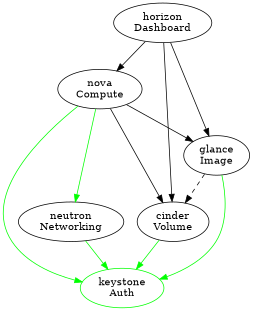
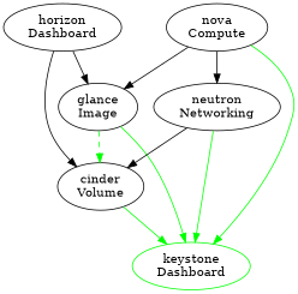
  digraph {
    n1 [label="horizon\nDashboard"]
    n2 [label="nova\nCompute"]
    n3 [label="cinder\nVolume"]
    n4 [label="glance\nImage"]
    n5 [label="neutron\nNetworking"]
-   n6 [color=green label="keystone\nAuth"]
-   n1 -> n2
+   n6 [color=green label="keystone\nDashboard"]
    n1 -> n3
    n1 -> n4
-   n2 -> n3
+   n5 -> n3
    n2 -> n4
-   n2 -> n5 [color=green]
+   n2 -> n5
    n2 -> n6 [color=green]
    n3 -> n6 [color=green]
-   n4 -> n3 [style=dashed]
+   n4 -> n3 [style=dashed color=green]
    n4 -> n6 [color=green]
    n5 -> n6 [color=green]
  }
